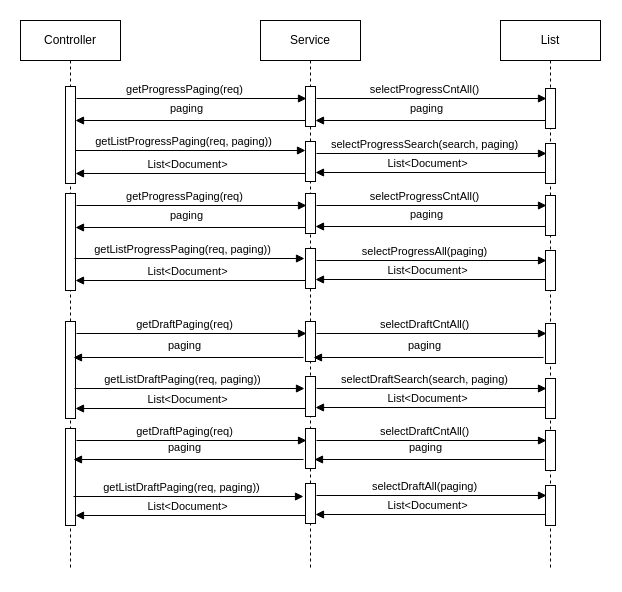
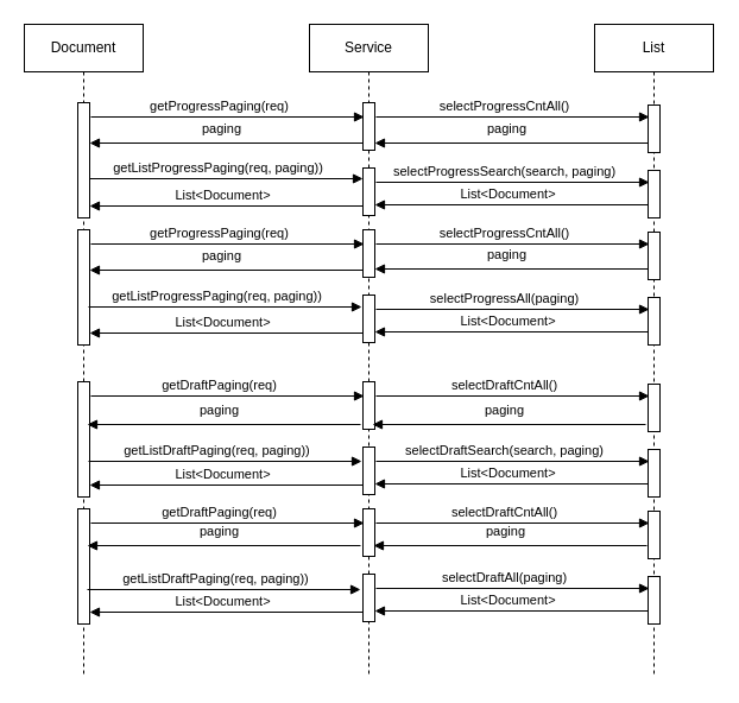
  <mxCell id="0" />
  <mxCell id="1" parent="0" />
- <mxCell id="2" value="Controller" style="shape=umlLifeline;perimeter=lifelinePerimeter;whiteSpace=wrap;html=1;container=1;collapsible=0;recursiveResize=0;outlineConnect=0;" parent="1" vertex="1"><mxGeometry x="20" y="20" width="100" height="550" as="geometry" /></mxCell>
+ <mxCell id="2" value="Document" style="shape=umlLifeline;perimeter=lifelinePerimeter;whiteSpace=wrap;html=1;container=1;collapsible=0;recursiveResize=0;outlineConnect=0;" parent="1" vertex="1"><mxGeometry x="20" y="20" width="100" height="550" as="geometry" /></mxCell>
  <mxCell id="3" value="Service" style="shape=umlLifeline;perimeter=lifelinePerimeter;whiteSpace=wrap;html=1;container=1;collapsible=0;recursiveResize=0;outlineConnect=0;" parent="1" vertex="1"><mxGeometry x="260" y="20" width="100" height="550" as="geometry" /></mxCell>
  <mxCell id="4" value="List" style="shape=umlLifeline;perimeter=lifelinePerimeter;whiteSpace=wrap;html=1;container=1;collapsible=0;recursiveResize=0;outlineConnect=0;" parent="1" vertex="1"><mxGeometry x="500" y="20" width="100" height="550" as="geometry" /></mxCell>
  <mxCell id="5" value="" style="html=1;points=[];perimeter=orthogonalPerimeter;" parent="4" vertex="1"><mxGeometry x="-435" y="66" width="10" height="97" as="geometry" /></mxCell>
  <mxCell id="6" value="" style="html=1;points=[];perimeter=orthogonalPerimeter;" parent="4" vertex="1"><mxGeometry x="45" y="68" width="10" height="40" as="geometry" /></mxCell>
  <mxCell id="7" value="getProgressPaging(req)" style="html=1;verticalAlign=bottom;endArrow=block;" parent="4" edge="1"><mxGeometry x="-0.058" width="80" relative="1" as="geometry"><mxPoint x="-424" y="78" as="sourcePoint" /><mxPoint x="-194" y="78" as="targetPoint" /><mxPoint as="offset" /></mxGeometry></mxCell>
  <mxCell id="8" value="selectProgressCntAll()" style="html=1;verticalAlign=bottom;endArrow=block;" parent="4" edge="1"><mxGeometry x="-0.058" width="80" relative="1" as="geometry"><mxPoint x="-184" y="78" as="sourcePoint" /><mxPoint x="46" y="78" as="targetPoint" /><mxPoint as="offset" /></mxGeometry></mxCell>
  <mxCell id="9" value="" style="html=1;points=[];perimeter=orthogonalPerimeter;" parent="4" vertex="1"><mxGeometry x="45" y="123" width="10" height="40" as="geometry" /></mxCell>
  <mxCell id="10" value="selectProgressSearch(search, paging)" style="html=1;verticalAlign=bottom;endArrow=block;" parent="4" edge="1"><mxGeometry x="-0.058" width="80" relative="1" as="geometry"><mxPoint x="-184" y="133" as="sourcePoint" /><mxPoint x="46" y="133" as="targetPoint" /><mxPoint as="offset" /></mxGeometry></mxCell>
  <mxCell id="11" value="List&amp;lt;Document&amp;gt;" style="html=1;verticalAlign=bottom;endArrow=block;" parent="4" edge="1"><mxGeometry x="0.026" width="80" relative="1" as="geometry"><mxPoint x="45" y="152" as="sourcePoint" /><mxPoint x="-185" y="152" as="targetPoint" /><mxPoint as="offset" /></mxGeometry></mxCell>
  <mxCell id="12" value="List&amp;lt;Document&amp;gt;" style="html=1;verticalAlign=bottom;endArrow=block;" parent="4" edge="1"><mxGeometry x="0.026" width="80" relative="1" as="geometry"><mxPoint x="-195" y="153" as="sourcePoint" /><mxPoint x="-425" y="153" as="targetPoint" /><mxPoint as="offset" /></mxGeometry></mxCell>
  <mxCell id="13" value="" style="html=1;points=[];perimeter=orthogonalPerimeter;" parent="4" vertex="1"><mxGeometry x="-435" y="173" width="10" height="97" as="geometry" /></mxCell>
  <mxCell id="14" value="" style="html=1;points=[];perimeter=orthogonalPerimeter;" parent="4" vertex="1"><mxGeometry x="45" y="175" width="10" height="40" as="geometry" /></mxCell>
  <mxCell id="15" value="getProgressPaging(req)" style="html=1;verticalAlign=bottom;endArrow=block;" parent="4" edge="1"><mxGeometry x="-0.058" width="80" relative="1" as="geometry"><mxPoint x="-424" y="185" as="sourcePoint" /><mxPoint x="-194" y="185" as="targetPoint" /><mxPoint as="offset" /></mxGeometry></mxCell>
  <mxCell id="16" value="selectProgressCntAll()" style="html=1;verticalAlign=bottom;endArrow=block;" parent="4" edge="1"><mxGeometry x="-0.058" width="80" relative="1" as="geometry"><mxPoint x="-184" y="185" as="sourcePoint" /><mxPoint x="46" y="185" as="targetPoint" /><mxPoint as="offset" /></mxGeometry></mxCell>
  <mxCell id="17" value="" style="html=1;points=[];perimeter=orthogonalPerimeter;" parent="4" vertex="1"><mxGeometry x="45" y="230" width="10" height="40" as="geometry" /></mxCell>
  <mxCell id="18" value="selectProgressAll(paging)" style="html=1;verticalAlign=bottom;endArrow=block;" parent="4" edge="1"><mxGeometry x="-0.058" width="80" relative="1" as="geometry"><mxPoint x="-184" y="240" as="sourcePoint" /><mxPoint x="46" y="240" as="targetPoint" /><mxPoint as="offset" /></mxGeometry></mxCell>
  <mxCell id="19" value="List&amp;lt;Document&amp;gt;" style="html=1;verticalAlign=bottom;endArrow=block;" parent="4" edge="1"><mxGeometry x="0.026" width="80" relative="1" as="geometry"><mxPoint x="45" y="259" as="sourcePoint" /><mxPoint x="-185" y="259" as="targetPoint" /><mxPoint as="offset" /></mxGeometry></mxCell>
  <mxCell id="20" value="List&amp;lt;Document&amp;gt;" style="html=1;verticalAlign=bottom;endArrow=block;" parent="4" edge="1"><mxGeometry x="0.026" width="80" relative="1" as="geometry"><mxPoint x="-195" y="260" as="sourcePoint" /><mxPoint x="-425" y="260" as="targetPoint" /><mxPoint as="offset" /></mxGeometry></mxCell>
  <mxCell id="21" value="" style="html=1;points=[];perimeter=orthogonalPerimeter;" parent="1" vertex="1"><mxGeometry x="65" y="321" width="10" height="97" as="geometry" /></mxCell>
  <mxCell id="22" value="" style="html=1;points=[];perimeter=orthogonalPerimeter;" parent="1" vertex="1"><mxGeometry x="545" y="323" width="10" height="40" as="geometry" /></mxCell>
  <mxCell id="23" value="getDraftPaging(req)" style="html=1;verticalAlign=bottom;endArrow=block;" parent="1" edge="1"><mxGeometry x="-0.058" width="80" relative="1" as="geometry"><mxPoint x="76" y="333" as="sourcePoint" /><mxPoint x="306" y="333" as="targetPoint" /><mxPoint as="offset" /></mxGeometry></mxCell>
  <mxCell id="24" value="selectDraftCntAll()" style="html=1;verticalAlign=bottom;endArrow=block;" parent="1" edge="1"><mxGeometry x="-0.058" width="80" relative="1" as="geometry"><mxPoint x="316" y="333" as="sourcePoint" /><mxPoint x="546" y="333" as="targetPoint" /><mxPoint as="offset" /></mxGeometry></mxCell>
  <mxCell id="25" value="" style="html=1;points=[];perimeter=orthogonalPerimeter;" parent="1" vertex="1"><mxGeometry x="545" y="378" width="10" height="40" as="geometry" /></mxCell>
  <mxCell id="26" value="selectDraftSearch(search, paging)" style="html=1;verticalAlign=bottom;endArrow=block;" parent="1" edge="1"><mxGeometry x="-0.058" width="80" relative="1" as="geometry"><mxPoint x="316" y="388" as="sourcePoint" /><mxPoint x="546" y="388" as="targetPoint" /><mxPoint as="offset" /></mxGeometry></mxCell>
  <mxCell id="27" value="List&amp;lt;Document&amp;gt;" style="html=1;verticalAlign=bottom;endArrow=block;" parent="1" edge="1"><mxGeometry x="0.026" width="80" relative="1" as="geometry"><mxPoint x="545" y="407" as="sourcePoint" /><mxPoint x="315" y="407" as="targetPoint" /><mxPoint as="offset" /></mxGeometry></mxCell>
  <mxCell id="28" value="List&amp;lt;Document&amp;gt;" style="html=1;verticalAlign=bottom;endArrow=block;" parent="1" edge="1"><mxGeometry x="0.026" width="80" relative="1" as="geometry"><mxPoint x="305" y="408" as="sourcePoint" /><mxPoint x="75" y="408" as="targetPoint" /><mxPoint as="offset" /></mxGeometry></mxCell>
  <mxCell id="29" value="" style="html=1;points=[];perimeter=orthogonalPerimeter;" parent="1" vertex="1"><mxGeometry x="65" y="428" width="10" height="97" as="geometry" /></mxCell>
  <mxCell id="30" value="" style="html=1;points=[];perimeter=orthogonalPerimeter;" parent="1" vertex="1"><mxGeometry x="545" y="430" width="10" height="40" as="geometry" /></mxCell>
  <mxCell id="31" value="getDraftPaging(req)" style="html=1;verticalAlign=bottom;endArrow=block;" parent="1" edge="1"><mxGeometry x="-0.058" width="80" relative="1" as="geometry"><mxPoint x="76" y="440" as="sourcePoint" /><mxPoint x="306" y="440" as="targetPoint" /><mxPoint as="offset" /></mxGeometry></mxCell>
  <mxCell id="32" value="selectDraftCntAll()" style="html=1;verticalAlign=bottom;endArrow=block;" parent="1" edge="1"><mxGeometry x="-0.058" width="80" relative="1" as="geometry"><mxPoint x="316" y="440" as="sourcePoint" /><mxPoint x="546" y="440" as="targetPoint" /><mxPoint as="offset" /></mxGeometry></mxCell>
  <mxCell id="33" value="" style="html=1;points=[];perimeter=orthogonalPerimeter;" parent="1" vertex="1"><mxGeometry x="545" y="485" width="10" height="40" as="geometry" /></mxCell>
  <mxCell id="34" value="selectDraftAll(paging)" style="html=1;verticalAlign=bottom;endArrow=block;" parent="1" edge="1"><mxGeometry x="-0.058" width="80" relative="1" as="geometry"><mxPoint x="316" y="495" as="sourcePoint" /><mxPoint x="546" y="495" as="targetPoint" /><mxPoint as="offset" /></mxGeometry></mxCell>
  <mxCell id="35" value="List&amp;lt;Document&amp;gt;" style="html=1;verticalAlign=bottom;endArrow=block;" parent="1" edge="1"><mxGeometry x="0.026" width="80" relative="1" as="geometry"><mxPoint x="545" y="514" as="sourcePoint" /><mxPoint x="315" y="514" as="targetPoint" /><mxPoint as="offset" /></mxGeometry></mxCell>
  <mxCell id="36" value="List&amp;lt;Document&amp;gt;" style="html=1;verticalAlign=bottom;endArrow=block;" parent="1" edge="1"><mxGeometry x="0.026" width="80" relative="1" as="geometry"><mxPoint x="305" y="515" as="sourcePoint" /><mxPoint x="75" y="515" as="targetPoint" /><mxPoint as="offset" /></mxGeometry></mxCell>
  <mxCell id="37" value="getListProgressPaging(req, paging))" style="html=1;verticalAlign=bottom;endArrow=block;" edge="1" parent="1"><mxGeometry x="-0.058" width="80" relative="1" as="geometry"><mxPoint x="75" y="150" as="sourcePoint" /><mxPoint x="305" y="150" as="targetPoint" /><mxPoint as="offset" /></mxGeometry></mxCell>
  <mxCell id="38" value="getListProgressPaging(req, paging))" style="html=1;verticalAlign=bottom;endArrow=block;" edge="1" parent="1"><mxGeometry x="-0.058" width="80" relative="1" as="geometry"><mxPoint x="74" y="258" as="sourcePoint" /><mxPoint x="304" y="258" as="targetPoint" /><mxPoint as="offset" /></mxGeometry></mxCell>
  <mxCell id="39" value="getListDraftPaging(req, paging))" style="html=1;verticalAlign=bottom;endArrow=block;" edge="1" parent="1"><mxGeometry x="-0.058" width="80" relative="1" as="geometry"><mxPoint x="74" y="388" as="sourcePoint" /><mxPoint x="304" y="388" as="targetPoint" /><mxPoint as="offset" /></mxGeometry></mxCell>
  <mxCell id="40" value="getListDraftPaging(req, paging))" style="html=1;verticalAlign=bottom;endArrow=block;" edge="1" parent="1"><mxGeometry x="-0.058" width="80" relative="1" as="geometry"><mxPoint x="73" y="496" as="sourcePoint" /><mxPoint x="303" y="496" as="targetPoint" /><mxPoint as="offset" /></mxGeometry></mxCell>
  <mxCell id="41" value="" style="html=1;points=[];perimeter=orthogonalPerimeter;" vertex="1" parent="1"><mxGeometry x="305" y="86" width="10" height="40" as="geometry" /></mxCell>
  <mxCell id="42" value="" style="html=1;points=[];perimeter=orthogonalPerimeter;" vertex="1" parent="1"><mxGeometry x="305" y="141" width="10" height="40" as="geometry" /></mxCell>
  <mxCell id="43" value="" style="html=1;points=[];perimeter=orthogonalPerimeter;" vertex="1" parent="1"><mxGeometry x="305" y="193" width="10" height="40" as="geometry" /></mxCell>
  <mxCell id="44" value="" style="html=1;points=[];perimeter=orthogonalPerimeter;" vertex="1" parent="1"><mxGeometry x="305" y="248" width="10" height="40" as="geometry" /></mxCell>
  <mxCell id="45" value="" style="html=1;points=[];perimeter=orthogonalPerimeter;" vertex="1" parent="1"><mxGeometry x="305" y="321" width="10" height="40" as="geometry" /></mxCell>
  <mxCell id="46" value="" style="html=1;points=[];perimeter=orthogonalPerimeter;" vertex="1" parent="1"><mxGeometry x="305" y="376" width="10" height="40" as="geometry" /></mxCell>
  <mxCell id="47" value="" style="html=1;points=[];perimeter=orthogonalPerimeter;" vertex="1" parent="1"><mxGeometry x="305" y="428" width="10" height="40" as="geometry" /></mxCell>
  <mxCell id="48" value="" style="html=1;points=[];perimeter=orthogonalPerimeter;" vertex="1" parent="1"><mxGeometry x="305" y="483" width="10" height="40" as="geometry" /></mxCell>
  <mxCell id="49" value="paging" style="html=1;verticalAlign=bottom;endArrow=block;" edge="1" parent="1"><mxGeometry x="0.035" y="-3" width="80" relative="1" as="geometry"><mxPoint x="545" y="120" as="sourcePoint" /><mxPoint x="315" y="120" as="targetPoint" /><mxPoint as="offset" /></mxGeometry></mxCell>
  <mxCell id="50" value="paging" style="html=1;verticalAlign=bottom;endArrow=block;" edge="1" parent="1"><mxGeometry x="0.035" y="-3" width="80" relative="1" as="geometry"><mxPoint x="305" y="120" as="sourcePoint" /><mxPoint x="75" y="120" as="targetPoint" /><mxPoint as="offset" /></mxGeometry></mxCell>
  <mxCell id="51" value="paging" style="html=1;verticalAlign=bottom;endArrow=block;" edge="1" parent="1"><mxGeometry x="0.035" y="-3" width="80" relative="1" as="geometry"><mxPoint x="545" y="226" as="sourcePoint" /><mxPoint x="315" y="226" as="targetPoint" /><mxPoint as="offset" /></mxGeometry></mxCell>
  <mxCell id="52" value="paging" style="html=1;verticalAlign=bottom;endArrow=block;" edge="1" parent="1"><mxGeometry x="0.035" y="-3" width="80" relative="1" as="geometry"><mxPoint x="305" y="227" as="sourcePoint" /><mxPoint x="75" y="227" as="targetPoint" /><mxPoint as="offset" /></mxGeometry></mxCell>
  <mxCell id="53" value="paging" style="html=1;verticalAlign=bottom;endArrow=block;" edge="1" parent="1"><mxGeometry x="0.035" y="-3" width="80" relative="1" as="geometry"><mxPoint x="543" y="357" as="sourcePoint" /><mxPoint x="313" y="357" as="targetPoint" /><mxPoint as="offset" /></mxGeometry></mxCell>
  <mxCell id="54" value="paging" style="html=1;verticalAlign=bottom;endArrow=block;" edge="1" parent="1"><mxGeometry x="0.035" y="-3" width="80" relative="1" as="geometry"><mxPoint x="303" y="357" as="sourcePoint" /><mxPoint x="73" y="357" as="targetPoint" /><mxPoint as="offset" /></mxGeometry></mxCell>
  <mxCell id="55" value="paging" style="html=1;verticalAlign=bottom;endArrow=block;" edge="1" parent="1"><mxGeometry x="0.035" y="-3" width="80" relative="1" as="geometry"><mxPoint x="544" y="459" as="sourcePoint" /><mxPoint x="314" y="459" as="targetPoint" /><mxPoint as="offset" /></mxGeometry></mxCell>
  <mxCell id="56" value="paging" style="html=1;verticalAlign=bottom;endArrow=block;" edge="1" parent="1"><mxGeometry x="0.035" y="-3" width="80" relative="1" as="geometry"><mxPoint x="303" y="459" as="sourcePoint" /><mxPoint x="73" y="459" as="targetPoint" /><mxPoint as="offset" /></mxGeometry></mxCell>
